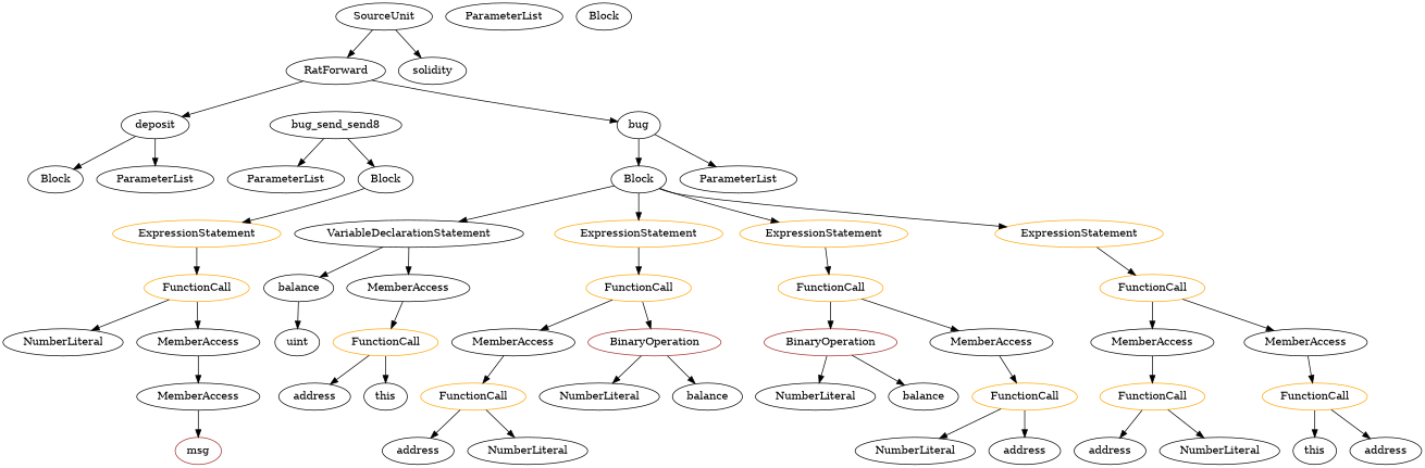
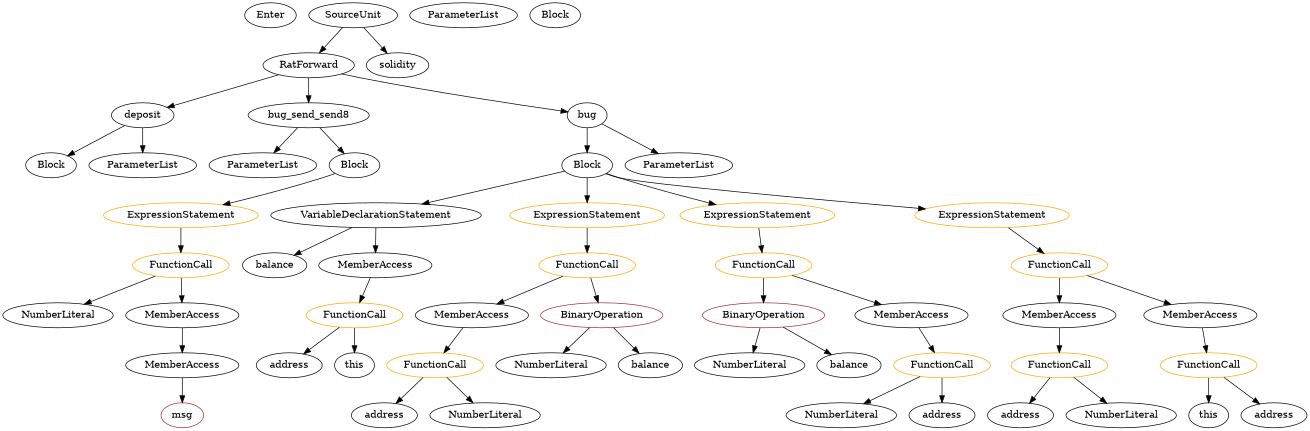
  strict digraph {
    node [color=black]
+   Enter [height=0.5 width=0.83628 color=""]
    n2 [height=0.5 label=MemberAccess width=1.9174]
    n3 [color=brown height=0.5 label=msg width=0.75]
    n4 [height=0.5 label=NumberLiteral width=1.765]
    n5 [height=0.5 label=address width=1.0996]
    n6 [height=0.5 label=Block width=0.90558]
    n7 [height=0.5 label=VariableDeclarationStatement width=3.3174]
    n8 [color=orange height=0.5 label=ExpressionStatement width=2.458]
    n9 [color=orange height=0.5 label=ExpressionStatement width=2.458]
    n10 [color=orange height=0.5 label=ExpressionStatement width=2.458]
    n11 [height=0.5 label=balance width=1.0719]
    n12 [height=0.5 label=MemberAccess width=1.9174]
    n13 [color=orange height=0.5 label=FunctionCall width=1.6125]
    n14 [color=orange height=0.5 label=FunctionCall width=1.6125]
    n15 [color=orange height=0.5 label=FunctionCall width=1.6125]
-   n16 [height=0.5 label=uint width=0.75]
    n17 [color=orange height=0.5 label=FunctionCall width=1.6125]
    n18 [height=0.5 label=MemberAccess width=1.9174]
    n19 [color=brown height=0.5 label=BinaryOperation width=1.9867]
    n20 [color=brown height=0.5 label=BinaryOperation width=1.9867]
    n21 [height=0.5 label=MemberAccess width=1.9174]
    n22 [height=0.5 label=MemberAccess width=1.9174]
    n23 [height=0.5 label=MemberAccess width=1.9174]
    n24 [height=0.5 label=NumberLiteral width=1.765]
    n25 [color=orange height=0.5 label=FunctionCall width=1.6125]
    n26 [color=orange height=0.5 label=FunctionCall width=1.6125]
    n27 [height=0.5 label=address width=1.0996]
    n28 [height=0.5 label=NumberLiteral width=1.765]
    n29 [height=0.5 label=this width=0.75]
    n30 [height=0.5 label=address width=1.0996]
    n31 [height=0.5 label=ParameterList width=1.7095]
    n32 [height=0.5 label=address width=1.0996]
    n33 [height=0.5 label=NumberLiteral width=1.765]
    n34 [height=0.5 label=balance width=1.0719]
    n35 [height=0.5 label=SourceUnit width=1.46]
    n36 [height=0.5 label=RatForward width=1.5432]
    n37 [height=0.5 label=solidity width=1.0442]
    n38 [height=0.5 label=deposit width=1.0581]
    n39 [height=0.5 label=bug_send_send8 width=2.1947]
    n40 [height=0.5 label=bug width=0.75]
    n41 [height=0.5 label=Block width=0.90558]
    n42 [height=0.5 label=ParameterList width=1.7095]
    n43 [height=0.5 label=ParameterList width=1.7095]
    n44 [height=0.5 label=Block width=0.90558]
    n45 [height=0.5 label=ParameterList width=1.7095]
    n46 [height=0.5 label=NumberLiteral width=1.765]
    n47 [color=orange height=0.5 label=FunctionCall width=1.6125]
    n48 [height=0.5 label=MemberAccess width=1.9174]
    n49 [height=0.5 label=NumberLiteral width=1.765]
    n50 [height=0.5 label=balance width=1.0719]
    n51 [height=0.5 label=this width=0.75]
    n52 [color=orange height=0.5 label=FunctionCall width=1.6125]
    n53 [color=orange height=0.5 label=ExpressionStatement width=2.458]
    n54 [height=0.5 label=Block width=0.90558]
    n55 [color=orange height=0.5 label=FunctionCall width=1.6125]
    n56 [height=0.5 label=address width=1.0996]
    n2 -> n3
    n6 -> n7
    n6 -> n8
    n6 -> n9
    n6 -> n10
    n7 -> n11
    n7 -> n12
    n8 -> n13
    n9 -> n14
    n10 -> n15
-   n11 -> n16
    n12 -> n17
    n13 -> n18
    n13 -> n19
    n14 -> n20
    n14 -> n21
    n15 -> n22
    n15 -> n23
    n17 -> n32
    n17 -> n51
    n18 -> n52
    n19 -> n33
    n19 -> n34
    n20 -> n49
    n20 -> n50
    n21 -> n55
    n22 -> n25
    n23 -> n26
    n25 -> n27
    n25 -> n28
    n26 -> n29
    n26 -> n30
    n35 -> n36
    n35 -> n37
    n36 -> n38
+   n36 -> n39
    n36 -> n40
    n38 -> n41
    n38 -> n42
    n39 -> n43
    n39 -> n44
    n40 -> n6
    n40 -> n45
    n44 -> n53
    n47 -> n46
    n47 -> n48
    n48 -> n2
    n52 -> n5
    n52 -> n24
    n53 -> n47
    n55 -> n4
    n55 -> n56
  }
